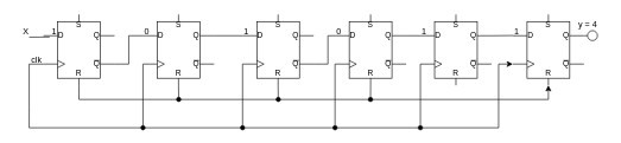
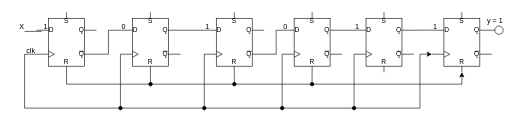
  <mxCell id="0" />
  <mxCell id="1" parent="0" />
  <mxCell id="2" style="edgeStyle=orthogonalEdgeStyle;rounded=0;orthogonalLoop=1;jettySize=auto;html=1;exitX=0;exitY=0.7;exitDx=0;exitDy=0;exitPerimeter=0;endArrow=none;endFill=0;" edge="1" parent="1" source="3"><mxGeometry relative="1" as="geometry"><mxPoint x="40" y="180" as="targetPoint" /></mxGeometry></mxCell>
  <mxCell id="3" value="" style="verticalLabelPosition=bottom;shadow=0;dashed=0;align=center;html=1;verticalAlign=top;shape=mxgraph.electrical.logic_gates.d_type_rs_flip-flop;" vertex="1" parent="1"><mxGeometry x="60" y="20" width="100" height="100" as="geometry" /></mxCell>
  <mxCell id="4" style="rounded=0;orthogonalLoop=1;jettySize=auto;html=1;exitX=0.5;exitY=1;exitDx=0;exitDy=0;exitPerimeter=0;endArrow=oval;endFill=1;" edge="1" parent="1" source="5"><mxGeometry relative="1" as="geometry"><mxPoint x="250.207" y="140" as="targetPoint" /></mxGeometry></mxCell>
  <mxCell id="5" value="" style="verticalLabelPosition=bottom;shadow=0;dashed=0;align=center;html=1;verticalAlign=top;shape=mxgraph.electrical.logic_gates.d_type_rs_flip-flop;" vertex="1" parent="1"><mxGeometry x="200" y="20" width="100" height="100" as="geometry" /></mxCell>
  <mxCell id="6" style="rounded=0;orthogonalLoop=1;jettySize=auto;html=1;exitX=0.5;exitY=1;exitDx=0;exitDy=0;exitPerimeter=0;endArrow=oval;endFill=1;" edge="1" parent="1" source="7"><mxGeometry relative="1" as="geometry"><mxPoint x="390.207" y="140" as="targetPoint" /></mxGeometry></mxCell>
  <mxCell id="7" value="" style="verticalLabelPosition=bottom;shadow=0;dashed=0;align=center;html=1;verticalAlign=top;shape=mxgraph.electrical.logic_gates.d_type_rs_flip-flop;" vertex="1" parent="1"><mxGeometry x="340" y="20" width="100" height="100" as="geometry" /></mxCell>
  <mxCell id="8" style="rounded=0;orthogonalLoop=1;jettySize=auto;html=1;exitX=0.5;exitY=1;exitDx=0;exitDy=0;exitPerimeter=0;endArrow=oval;endFill=1;" edge="1" parent="1" source="9"><mxGeometry relative="1" as="geometry"><mxPoint x="519.862" y="140" as="targetPoint" /></mxGeometry></mxCell>
  <mxCell id="9" value="" style="verticalLabelPosition=bottom;shadow=0;dashed=0;align=center;html=1;verticalAlign=top;shape=mxgraph.electrical.logic_gates.d_type_rs_flip-flop;" vertex="1" parent="1"><mxGeometry x="470" y="20" width="100" height="100" as="geometry" /></mxCell>
  <mxCell id="10" style="rounded=0;orthogonalLoop=1;jettySize=auto;html=1;exitX=1;exitY=0.3;exitDx=0;exitDy=0;exitPerimeter=0;endArrow=circle;endFill=0;" edge="1" parent="1" source="12"><mxGeometry relative="1" as="geometry"><mxPoint x="840" y="49.724" as="targetPoint" /></mxGeometry></mxCell>
  <mxCell id="11" style="edgeStyle=orthogonalEdgeStyle;rounded=0;orthogonalLoop=1;jettySize=auto;html=1;exitX=0;exitY=0.7;exitDx=0;exitDy=0;exitPerimeter=0;endArrow=none;endFill=0;startArrow=classic;startFill=1;" edge="1" parent="1" source="12"><mxGeometry relative="1" as="geometry"><mxPoint x="700" y="180" as="targetPoint" /></mxGeometry></mxCell>
  <mxCell id="12" value="" style="verticalLabelPosition=bottom;shadow=0;dashed=0;align=center;html=1;verticalAlign=top;shape=mxgraph.electrical.logic_gates.d_type_rs_flip-flop;" vertex="1" parent="1"><mxGeometry x="720" y="20" width="100" height="100" as="geometry" /></mxCell>
  <mxCell id="13" style="edgeStyle=orthogonalEdgeStyle;rounded=0;orthogonalLoop=1;jettySize=auto;html=1;exitX=0.5;exitY=1;exitDx=0;exitDy=0;exitPerimeter=0;entryX=0.5;entryY=1;entryDx=0;entryDy=0;entryPerimeter=0;endArrow=classic;endFill=1;" edge="1" parent="1" source="3" target="12"><mxGeometry relative="1" as="geometry" /></mxCell>
  <mxCell id="14" style="edgeStyle=orthogonalEdgeStyle;rounded=0;orthogonalLoop=1;jettySize=auto;html=1;exitX=1;exitY=0.7;exitDx=0;exitDy=0;exitPerimeter=0;entryX=0;entryY=0.3;entryDx=0;entryDy=0;entryPerimeter=0;endArrow=none;endFill=0;" edge="1" parent="1" source="3" target="5"><mxGeometry relative="1" as="geometry" /></mxCell>
  <mxCell id="15" style="rounded=0;orthogonalLoop=1;jettySize=auto;html=1;exitX=1;exitY=0.3;exitDx=0;exitDy=0;exitPerimeter=0;entryX=0;entryY=0.3;entryDx=0;entryDy=0;entryPerimeter=0;endArrow=none;endFill=0;" edge="1" parent="1" source="5" target="7"><mxGeometry relative="1" as="geometry" /></mxCell>
  <mxCell id="16" style="edgeStyle=orthogonalEdgeStyle;rounded=0;orthogonalLoop=1;jettySize=auto;html=1;exitX=1;exitY=0.7;exitDx=0;exitDy=0;exitPerimeter=0;entryX=0;entryY=0.3;entryDx=0;entryDy=0;entryPerimeter=0;endArrow=none;endFill=0;" edge="1" parent="1" source="7" target="9"><mxGeometry relative="1" as="geometry" /></mxCell>
  <mxCell id="17" value="X" style="text;html=1;align=center;verticalAlign=middle;resizable=0;points=[];autosize=1;strokeColor=none;fillColor=none;" vertex="1" parent="1"><mxGeometry x="20" y="30" width="30" height="30" as="geometry" /></mxCell>
  <mxCell id="18" style="rounded=0;orthogonalLoop=1;jettySize=auto;html=1;entryX=0.088;entryY=0.318;entryDx=0;entryDy=0;entryPerimeter=0;endArrow=none;endFill=0;" edge="1" parent="1" target="3"><mxGeometry relative="1" as="geometry"><mxPoint x="40" y="52" as="sourcePoint" /></mxGeometry></mxCell>
- <mxCell id="19" value="y = 4" style="text;html=1;align=center;verticalAlign=middle;resizable=0;points=[];autosize=1;strokeColor=none;fillColor=none;" vertex="1" parent="1"><mxGeometry x="800" y="20" width="50" height="30" as="geometry" /></mxCell>
+ <mxCell id="19" value="y = 1" style="text;html=1;align=center;verticalAlign=middle;resizable=0;points=[];autosize=1;strokeColor=none;fillColor=none;" vertex="1" parent="1"><mxGeometry x="800" y="20" width="50" height="30" as="geometry" /></mxCell>
  <mxCell id="20" value="1" style="text;html=1;align=center;verticalAlign=middle;resizable=0;points=[];autosize=1;strokeColor=none;fillColor=none;" vertex="1" parent="1"><mxGeometry x="60" y="30" width="30" height="30" as="geometry" /></mxCell>
  <mxCell id="21" value="0" style="text;html=1;align=center;verticalAlign=middle;resizable=0;points=[];autosize=1;strokeColor=none;fillColor=none;" vertex="1" parent="1"><mxGeometry x="190" y="30" width="30" height="30" as="geometry" /></mxCell>
  <mxCell id="22" value="1" style="text;html=1;align=center;verticalAlign=middle;resizable=0;points=[];autosize=1;strokeColor=none;fillColor=none;" vertex="1" parent="1"><mxGeometry x="330" y="30" width="30" height="30" as="geometry" /></mxCell>
  <mxCell id="23" value="0" style="text;html=1;align=center;verticalAlign=middle;resizable=0;points=[];autosize=1;strokeColor=none;fillColor=none;" vertex="1" parent="1"><mxGeometry x="460" y="30" width="30" height="30" as="geometry" /></mxCell>
  <mxCell id="24" value="1" style="text;html=1;align=center;verticalAlign=middle;resizable=0;points=[];autosize=1;strokeColor=none;fillColor=none;" vertex="1" parent="1"><mxGeometry x="710" y="30" width="30" height="30" as="geometry" /></mxCell>
  <mxCell id="25" value="" style="verticalLabelPosition=bottom;shadow=0;dashed=0;align=center;html=1;verticalAlign=top;shape=mxgraph.electrical.logic_gates.d_type_rs_flip-flop;" vertex="1" parent="1"><mxGeometry x="590" y="20" width="100" height="100" as="geometry" /></mxCell>
  <mxCell id="26" style="rounded=0;orthogonalLoop=1;jettySize=auto;html=1;exitX=1;exitY=0.3;exitDx=0;exitDy=0;exitPerimeter=0;entryX=0;entryY=0.3;entryDx=0;entryDy=0;entryPerimeter=0;endArrow=none;endFill=0;" edge="1" parent="1" source="9" target="25"><mxGeometry relative="1" as="geometry" /></mxCell>
  <mxCell id="27" style="rounded=0;orthogonalLoop=1;jettySize=auto;html=1;exitX=1;exitY=0.3;exitDx=0;exitDy=0;exitPerimeter=0;entryX=0.333;entryY=0.657;entryDx=0;entryDy=0;entryPerimeter=0;endArrow=none;endFill=0;" edge="1" parent="1" source="25" target="24"><mxGeometry relative="1" as="geometry" /></mxCell>
  <mxCell id="28" value="1" style="text;html=1;align=center;verticalAlign=middle;resizable=0;points=[];autosize=1;strokeColor=none;fillColor=none;" vertex="1" parent="1"><mxGeometry x="580" y="30" width="30" height="30" as="geometry" /></mxCell>
  <mxCell id="29" value="" style="edgeStyle=none;orthogonalLoop=1;jettySize=auto;html=1;rounded=0;endArrow=none;endFill=0;" edge="1" parent="1"><mxGeometry width="100" relative="1" as="geometry"><mxPoint x="40" y="180" as="sourcePoint" /><mxPoint x="700" y="180" as="targetPoint" /><Array as="points" /></mxGeometry></mxCell>
  <mxCell id="30" value="" style="edgeStyle=none;orthogonalLoop=1;jettySize=auto;html=1;rounded=0;exitX=0;exitY=0.7;exitDx=0;exitDy=0;exitPerimeter=0;endArrow=oval;endFill=1;" edge="1" parent="1" source="5"><mxGeometry width="100" relative="1" as="geometry"><mxPoint x="130" y="230" as="sourcePoint" /><mxPoint x="200" y="180" as="targetPoint" /><Array as="points" /></mxGeometry></mxCell>
  <mxCell id="31" value="" style="edgeStyle=none;orthogonalLoop=1;jettySize=auto;html=1;rounded=0;exitX=0;exitY=0.7;exitDx=0;exitDy=0;exitPerimeter=0;endArrow=oval;endFill=1;" edge="1" parent="1" source="7"><mxGeometry width="100" relative="1" as="geometry"><mxPoint x="290" y="200" as="sourcePoint" /><mxPoint x="340" y="180" as="targetPoint" /><Array as="points" /></mxGeometry></mxCell>
  <mxCell id="32" value="" style="edgeStyle=none;orthogonalLoop=1;jettySize=auto;html=1;rounded=0;exitX=0;exitY=0.7;exitDx=0;exitDy=0;exitPerimeter=0;endArrow=oval;endFill=1;" edge="1" parent="1" source="9"><mxGeometry width="100" relative="1" as="geometry"><mxPoint x="430" y="220" as="sourcePoint" /><mxPoint x="470" y="180" as="targetPoint" /><Array as="points" /></mxGeometry></mxCell>
  <mxCell id="33" value="" style="edgeStyle=none;orthogonalLoop=1;jettySize=auto;html=1;rounded=0;exitX=0;exitY=0.7;exitDx=0;exitDy=0;exitPerimeter=0;endArrow=oval;endFill=1;" edge="1" parent="1" source="25"><mxGeometry width="100" relative="1" as="geometry"><mxPoint x="540" y="210" as="sourcePoint" /><mxPoint x="590" y="180" as="targetPoint" /><Array as="points" /></mxGeometry></mxCell>
  <mxCell id="34" value="clk" style="text;html=1;align=center;verticalAlign=middle;resizable=0;points=[];autosize=1;strokeColor=none;fillColor=none;" vertex="1" parent="1"><mxGeometry x="30" y="70" width="40" height="30" as="geometry" /></mxCell>
